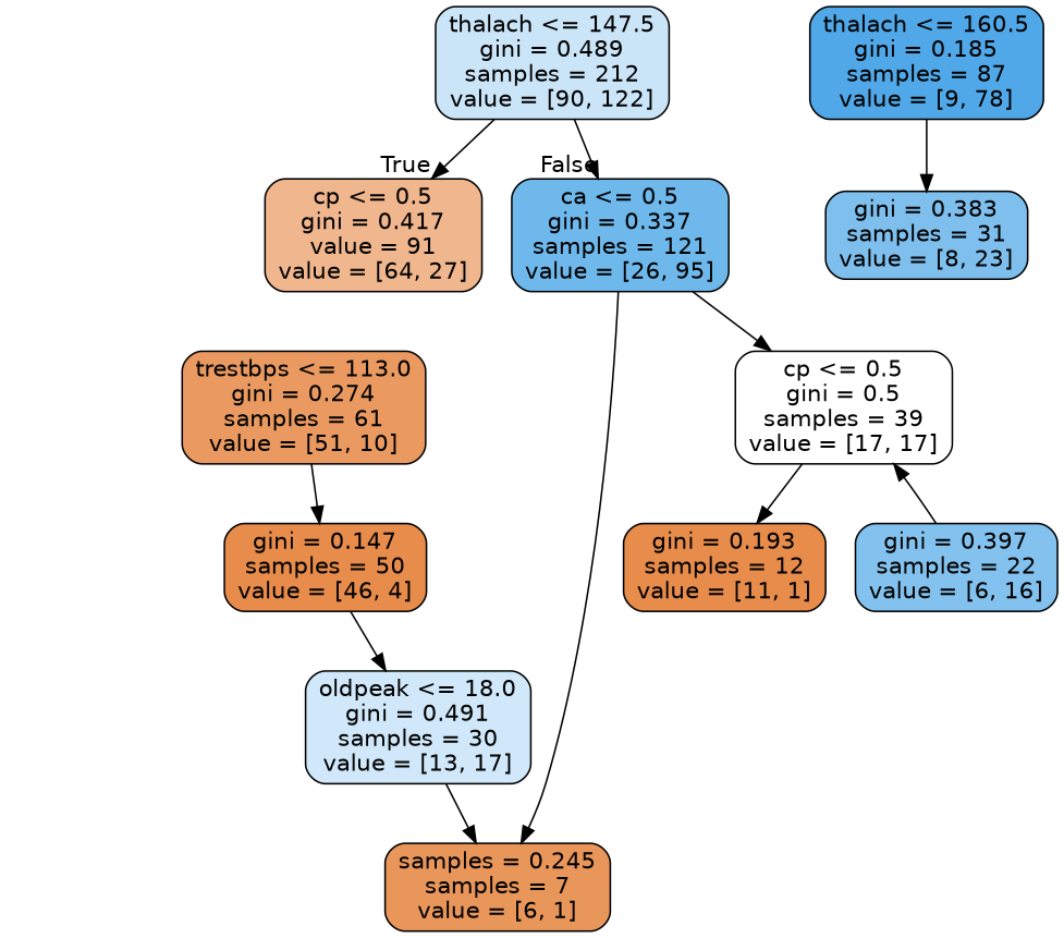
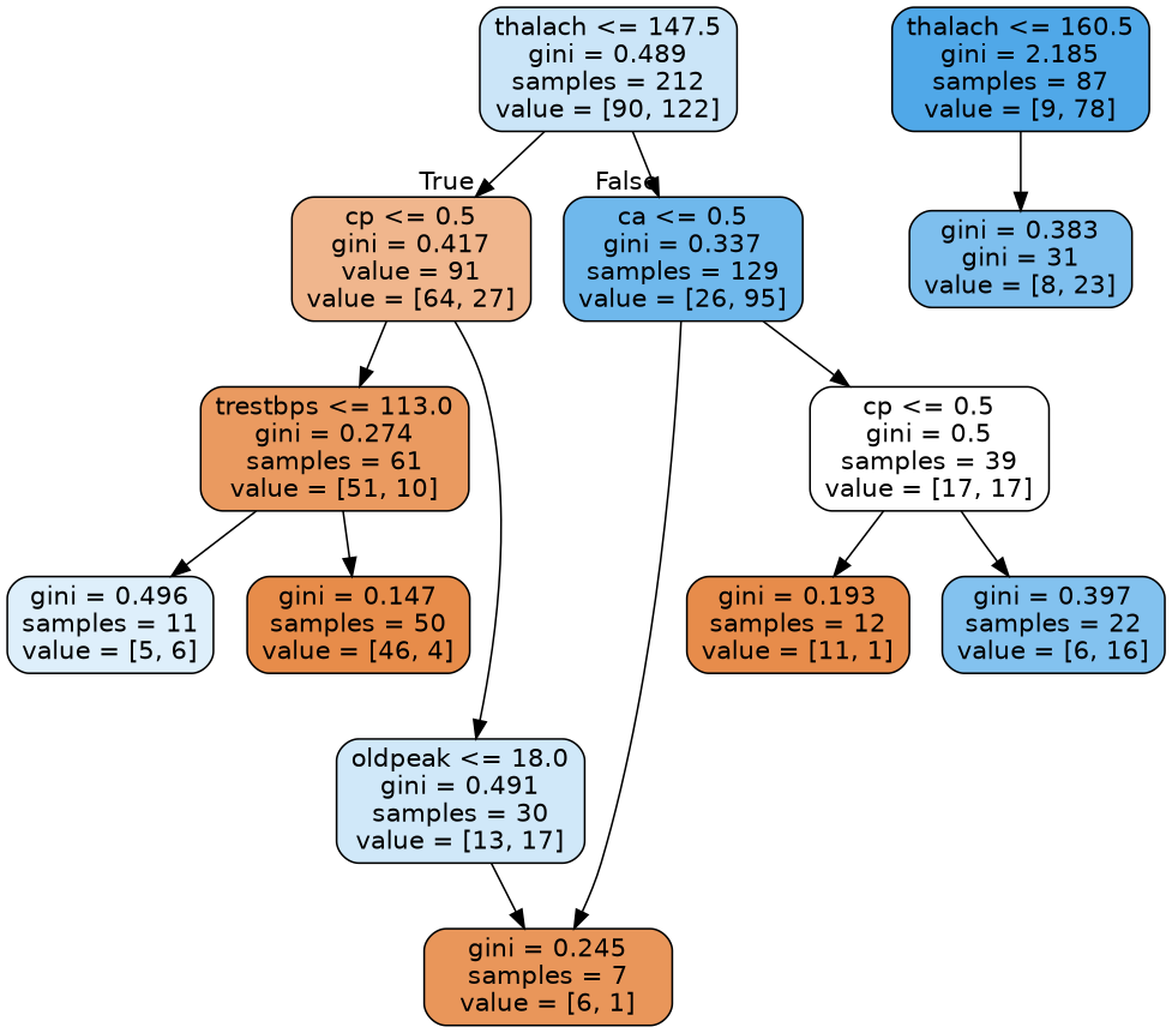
  digraph {
    node [color=black fontname=helvetica shape=box style="filled, rounded"]
    edge [fontname=helvetica]
    n1 [fillcolor="#cbe5f8" label="thalach <= 147.5\ngini = 0.489\nsamples = 212\nvalue = [90, 122]"]
    n2 [fillcolor="#f0b68d" label="cp <= 0.5\ngini = 0.417\nvalue = 91\nvalue = [64, 27]"]
-   n3 [fillcolor="#6fb8ec" label="ca <= 0.5\ngini = 0.337\nsamples = 121\nvalue = [26, 95]"]
+   n3 [fillcolor="#6fb8ec" label="ca <= 0.5\ngini = 0.337\nsamples = 129\nvalue = [26, 95]"]
    n4 [fillcolor="#ea9a60" label="trestbps <= 113.0\ngini = 0.274\nsamples = 61\nvalue = [51, 10]"]
    n5 [fillcolor="#d0e8f9" label="oldpeak <= 18.0\ngini = 0.491\nsamples = 30\nvalue = [13, 17]"]
-   n6 [fillcolor="#e9965a" label="samples = 0.245\nsamples = 7\nvalue = [6, 1]"]
+   n6 [fillcolor="#e9965a" label="gini = 0.245\nsamples = 7\nvalue = [6, 1]"]
    n7 [fillcolor="#ffffff" label="cp <= 0.5\ngini = 0.5\nsamples = 39\nvalue = [17, 17]"]
+   n8 [fillcolor="#deeffb" label="gini = 0.496\nsamples = 11\nvalue = [5, 6]"]
    n9 [fillcolor="#e78c4a" label="gini = 0.147\nsamples = 50\nvalue = [46, 4]"]
-   n10 [fillcolor="#50a8e8" label="thalach <= 160.5\ngini = 0.185\nsamples = 87\nvalue = [9, 78]"]
-   n11 [fillcolor="#7ebfee" label="gini = 0.383\nsamples = 31\nvalue = [8, 23]"]
+   n10 [fillcolor="#50a8e8" label="thalach <= 160.5\ngini = 2.185\nsamples = 87\nvalue = [9, 78]"]
+   n11 [fillcolor="#7ebfee" label="gini = 0.383\ngini = 31\nvalue = [8, 23]"]
    n12 [fillcolor="#e78c4b" label="gini = 0.193\nsamples = 12\nvalue = [11, 1]"]
    n13 [fillcolor="#83c2ef" label="gini = 0.397\nsamples = 22\nvalue = [6, 16]"]
    n1 -> n2 [headlabel=True labelangle=45 labeldistance=2.5]
    n1 -> n3 [headlabel=False labelangle=-45 labeldistance=2.5]
-   n9 -> n5
+   n2 -> n4
+   n2 -> n5
    n3 -> n6
    n3 -> n7
+   n4 -> n8
    n4 -> n9
    n5 -> n6
    n7 -> n12
-   n13 -> n7
+   n7 -> n13
    n10 -> n11
  }
